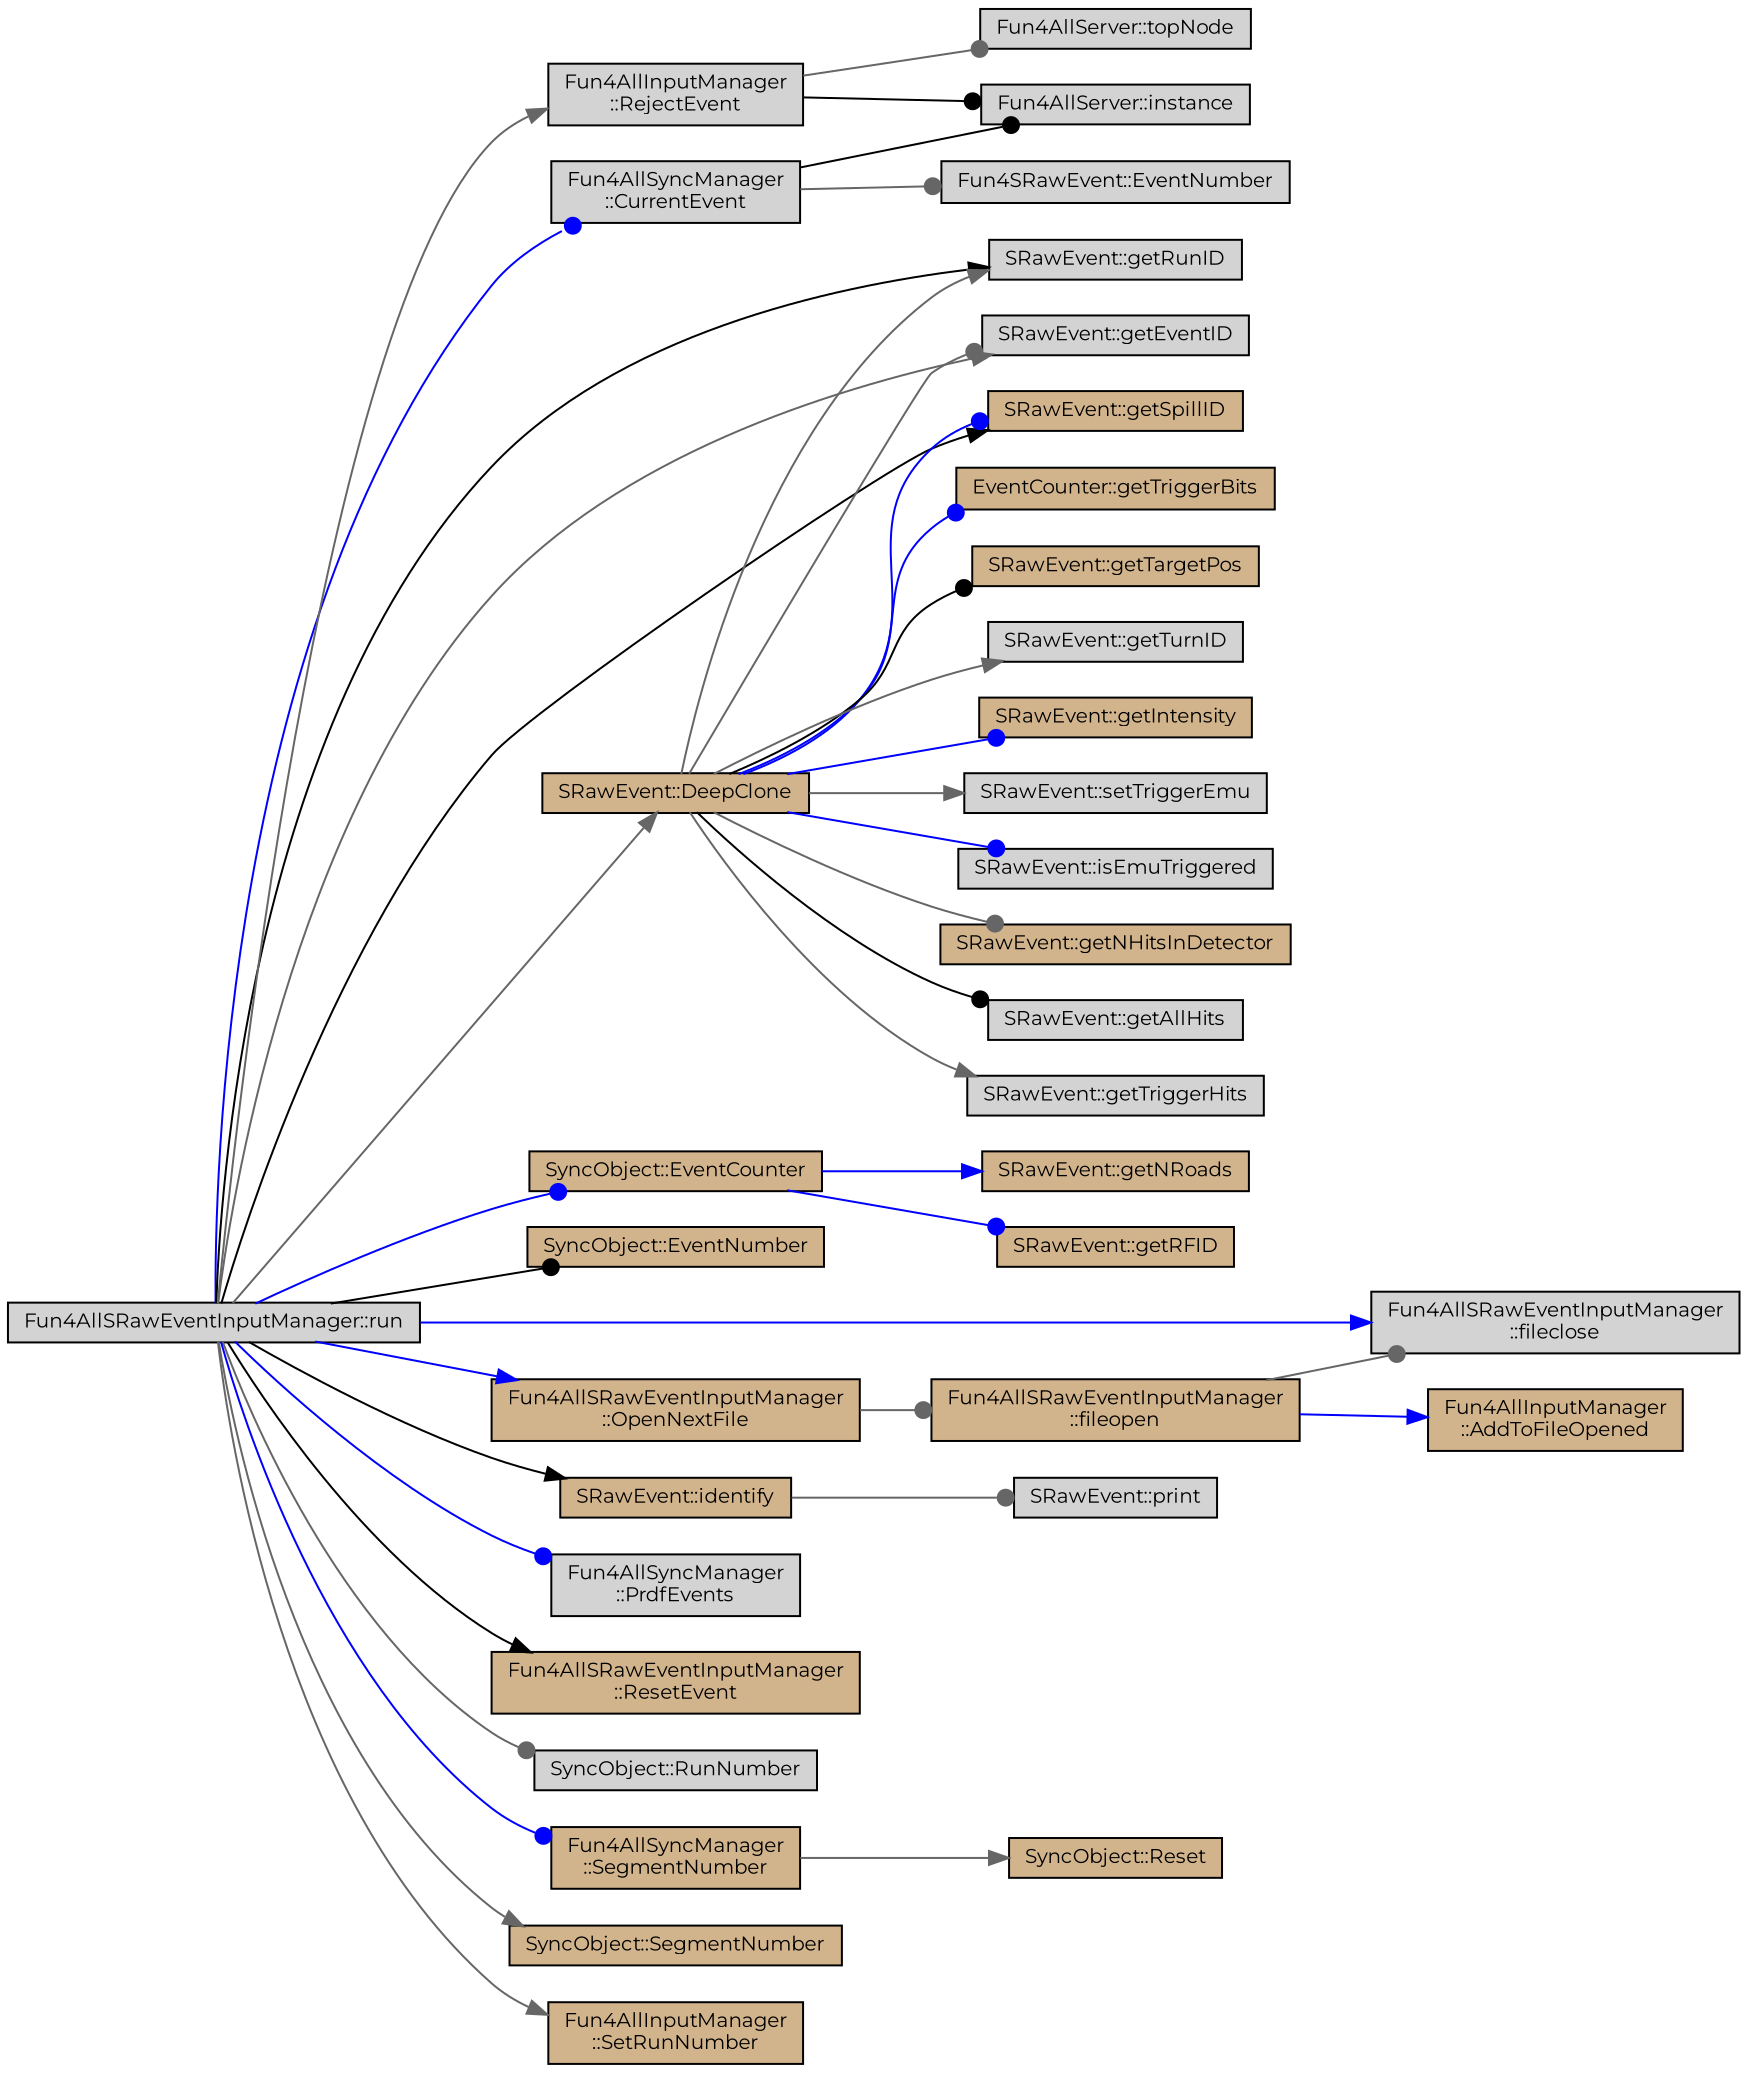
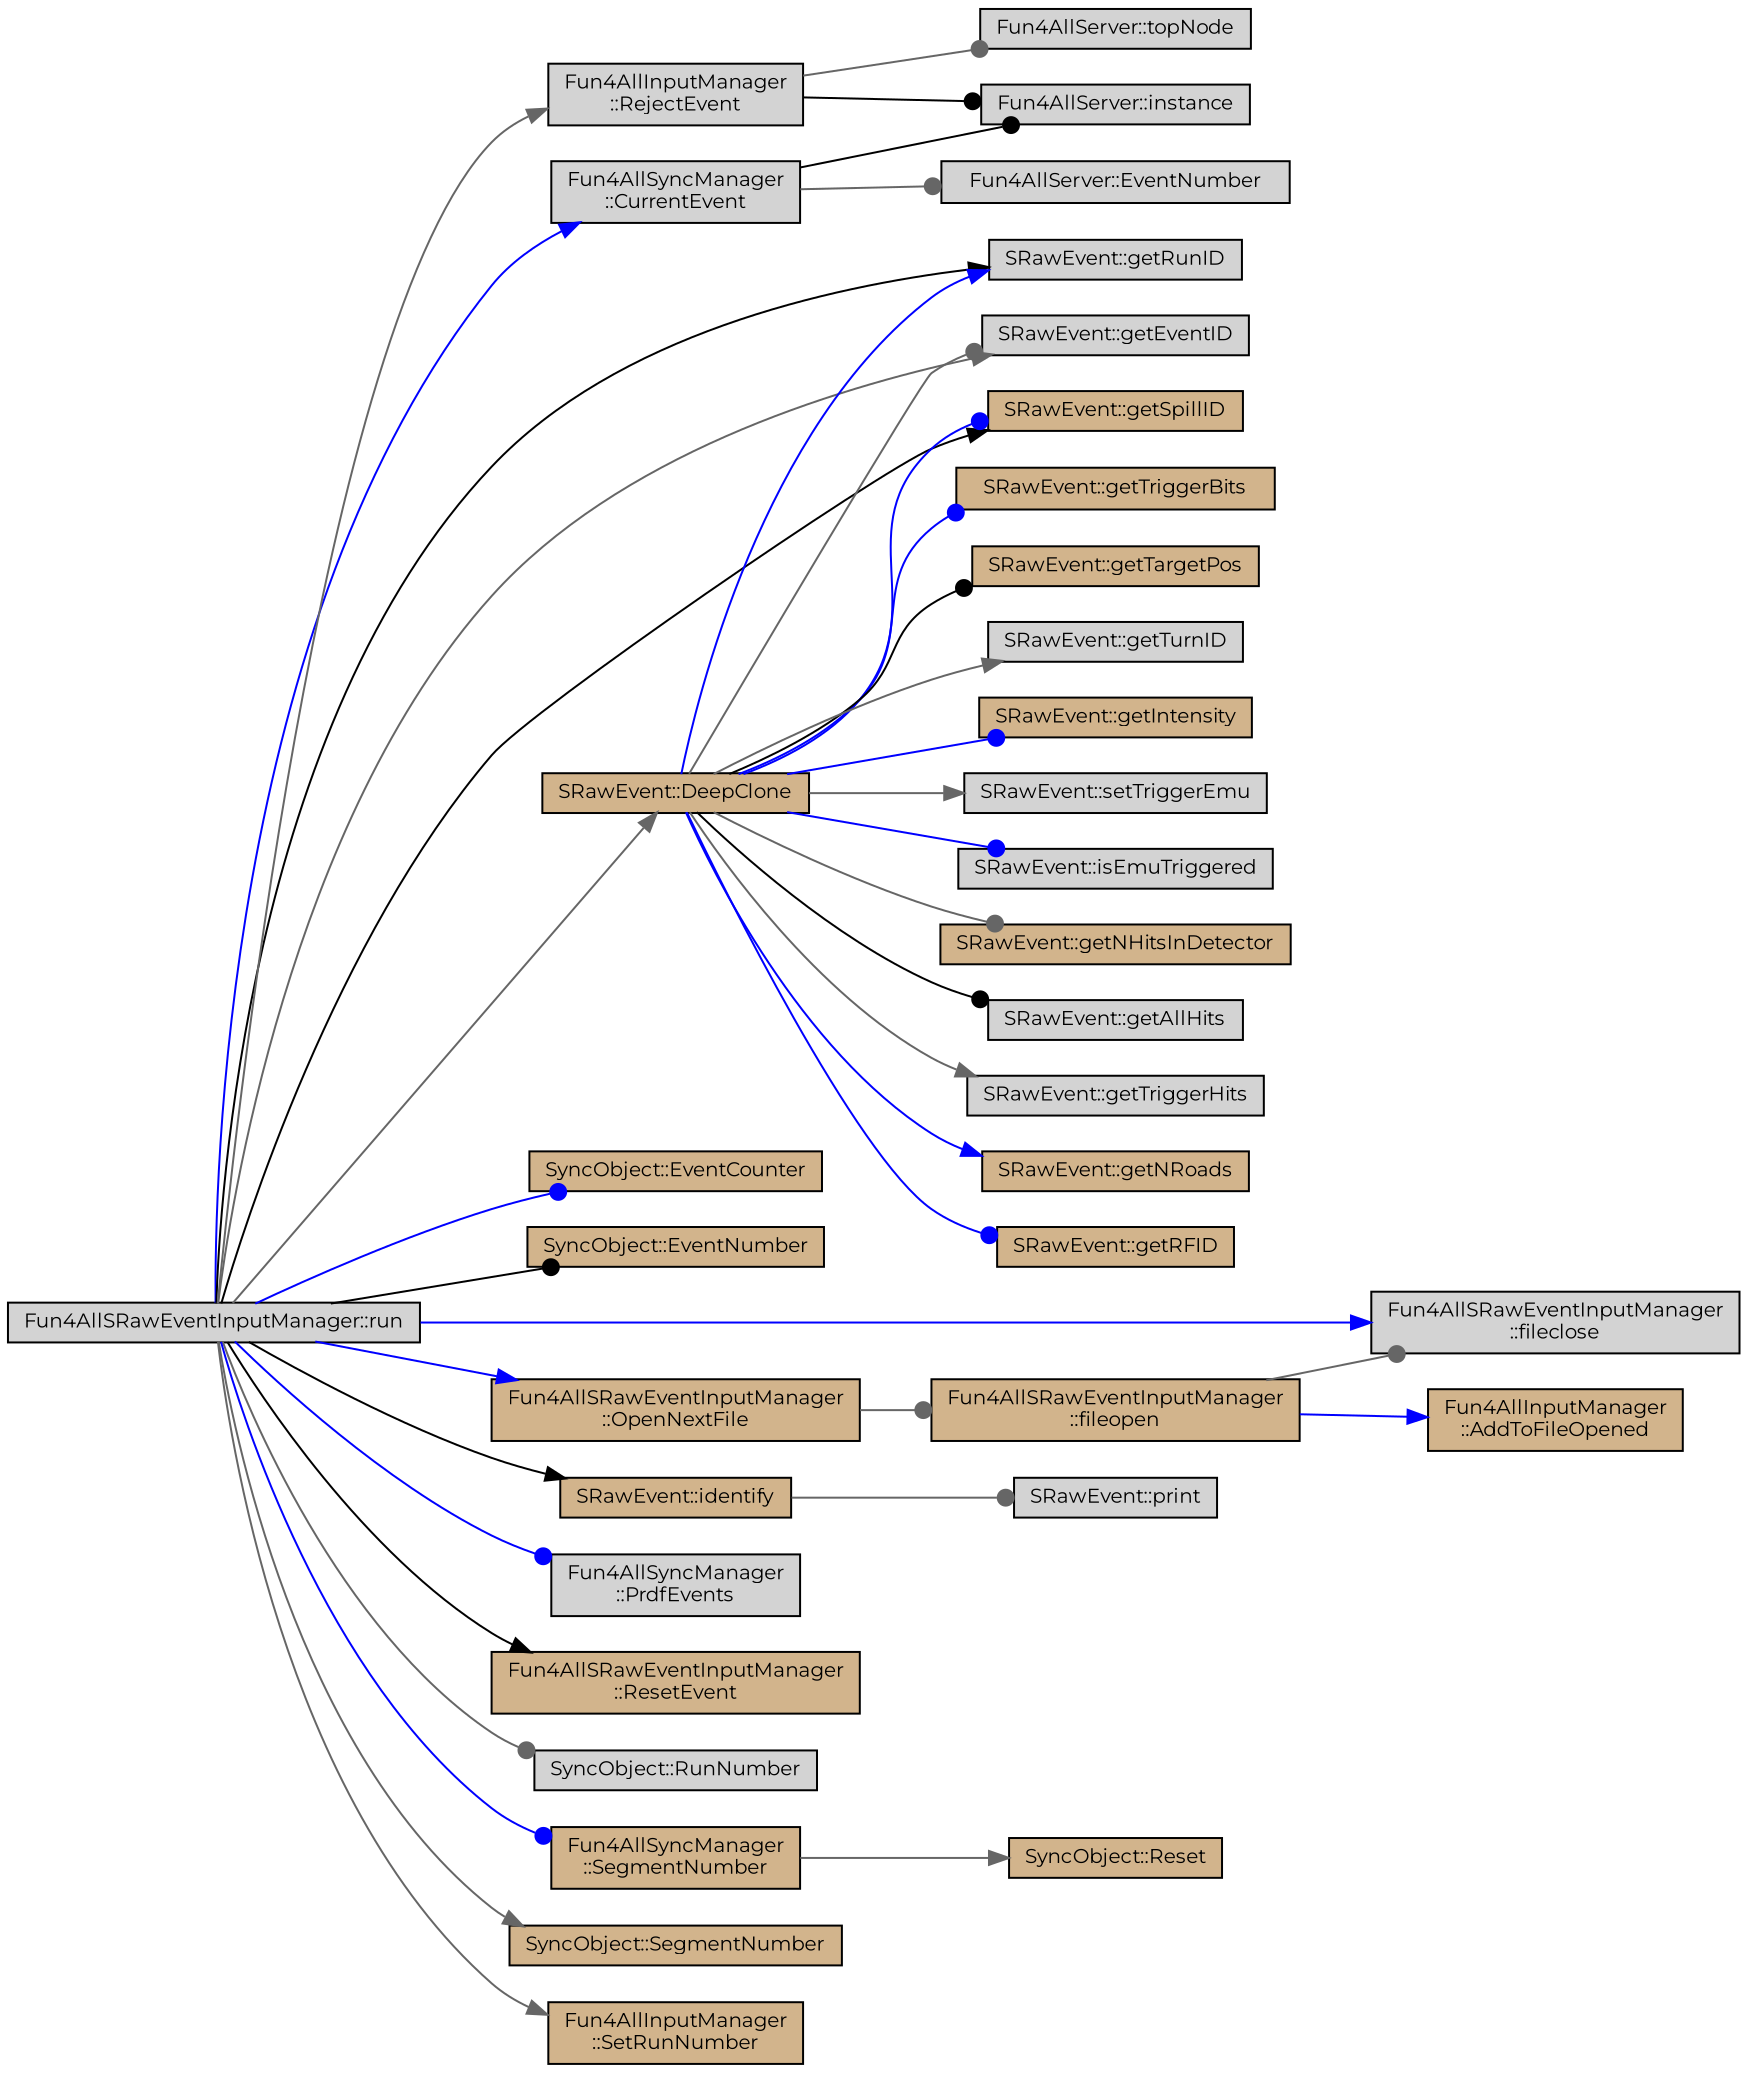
  digraph {
    fontname=Montserrat
    rankdir=LR
    node [color=black fillcolor=tan fontname=Montserrat fontsize=10 shape=record style=filled]
    edge [arrowhead=dot color=gray40 fontname=Montserrat fontsize=10 labelfontname=FreeSans labelfontsize=10 style=solid]
    n1 [fillcolor=lightgrey fontcolor=black height=0.2 label="Fun4AllSRawEventInputManager::run" width=0.4]
    n2 [fillcolor=lightgrey height=0.2 label="Fun4AllSyncManager\l::CurrentEvent" width=0.4]
    n3 [height=0.2 label="SRawEvent::DeepClone" width=0.4]
    n4 [fillcolor=lightgrey height=0.2 label="SRawEvent::getRunID" width=0.4]
    n5 [fillcolor=lightgrey height=0.2 label="SRawEvent::getEventID" width=0.4]
    n6 [height=0.2 label="SRawEvent::getSpillID" width=0.4]
    n7 [height=0.2 label="SyncObject::EventCounter" width=0.4]
    n8 [height=0.2 label="SyncObject::EventNumber" width=0.4]
    n9 [fillcolor=lightgrey height=0.2 label="Fun4AllSRawEventInputManager\l::fileclose" width=0.4]
    n10 [height=0.2 label="SRawEvent::identify" width=0.4]
    n11 [height=0.2 label="Fun4AllSRawEventInputManager\l::OpenNextFile" width=0.4]
    n12 [fillcolor=lightgrey height=0.2 label="Fun4AllSyncManager\l::PrdfEvents" width=0.4]
    n13 [fillcolor=lightgrey height=0.2 label="Fun4AllInputManager\l::RejectEvent" width=0.4]
    n14 [height=0.2 label="Fun4AllSRawEventInputManager\l::ResetEvent" width=0.4]
    n15 [fillcolor=lightgrey height=0.2 label="SyncObject::RunNumber" width=0.4]
    n16 [height=0.2 label="Fun4AllSyncManager\l::SegmentNumber" width=0.4]
    n17 [height=0.2 label="SyncObject::SegmentNumber" width=0.4]
    n18 [height=0.2 label="Fun4AllInputManager\l::SetRunNumber" width=0.4]
    n19 [fillcolor=lightgrey height=0.2 label="Fun4AllServer::instance" width=0.4]
-   n20 [fillcolor=lightgrey height=0.2 label="Fun4SRawEvent::EventNumber" width=0.4]
-   n21 [height=0.2 label="EventCounter::getTriggerBits" width=0.4]
+   n20 [fillcolor=lightgrey height=0.2 label="Fun4AllServer::EventNumber" width=0.4]
+   n21 [height=0.2 label="SRawEvent::getTriggerBits" width=0.4]
    n22 [height=0.2 label="SRawEvent::getTargetPos" width=0.4]
    n23 [fillcolor=lightgrey height=0.2 label="SRawEvent::getTurnID" width=0.4]
    n24 [height=0.2 label="SRawEvent::getRFID" width=0.4]
    n25 [height=0.2 label="SRawEvent::getIntensity" width=0.4]
    n26 [fillcolor=lightgrey height=0.2 label="SRawEvent::setTriggerEmu" width=0.4]
    n27 [fillcolor=lightgrey height=0.2 label="SRawEvent::isEmuTriggered" width=0.4]
    n28 [height=0.2 label="SRawEvent::getNRoads" width=0.4]
    n29 [height=0.2 label="SRawEvent::getNHitsInDetector" width=0.4]
    n30 [fillcolor=lightgrey height=0.2 label="SRawEvent::getAllHits" width=0.4]
    n31 [fillcolor=lightgrey height=0.2 label="SRawEvent::getTriggerHits" width=0.4]
    n32 [fillcolor=lightgrey height=0.2 label="SRawEvent::print" width=0.4]
    n33 [height=0.2 label="Fun4AllSRawEventInputManager\l::fileopen" width=0.4]
    n34 [fillcolor=lightgrey height=0.2 label="Fun4AllServer::topNode" width=0.4]
    n35 [height=0.2 label="SyncObject::Reset" width=0.4]
    n36 [height=0.2 label="Fun4AllInputManager\l::AddToFileOpened" width=0.4]
-   n1 -> n2 [color=blue]
+   n1 -> n2 [arrowhead=normal color=blue]
    n1 -> n3 [arrowhead=normal]
    n1 -> n4 [arrowhead=normal color=black]
    n1 -> n5 [arrowhead=normal]
    n1 -> n6 [arrowhead=normal color=black]
    n1 -> n7 [color=blue]
    n1 -> n8 [color=black]
    n1 -> n9 [arrowhead=normal color=blue]
    n1 -> n10 [arrowhead=normal color=black]
    n1 -> n11 [arrowhead=normal color=blue]
    n1 -> n12 [color=blue]
    n1 -> n13 [arrowhead=normal]
    n1 -> n14 [arrowhead=normal color=black]
    n1 -> n15
    n1 -> n16 [color=blue]
    n1 -> n17 [arrowhead=normal]
    n1 -> n18 [arrowhead=normal]
    n2 -> n19 [color=black]
    n2 -> n20
-   n3 -> n4 [arrowhead=normal]
+   n3 -> n4 [arrowhead=normal color=blue]
    n3 -> n5
    n3 -> n6 [color=blue]
    n3 -> n21 [color=blue]
    n3 -> n22 [color=black]
    n3 -> n23 [arrowhead=normal]
-   n7 -> n24 [color=blue]
+   n3 -> n24 [color=blue]
    n3 -> n25 [color=blue]
    n3 -> n26 [arrowhead=normal]
    n3 -> n27 [color=blue]
-   n7 -> n28 [arrowhead=normal color=blue]
+   n3 -> n28 [arrowhead=normal color=blue]
    n3 -> n29
    n3 -> n30 [color=black]
    n3 -> n31 [arrowhead=normal]
    n10 -> n32
    n11 -> n33
    n13 -> n19 [color=black]
    n13 -> n34
    n16 -> n35 [arrowhead=normal]
    n33 -> n9
    n33 -> n36 [arrowhead=normal color=blue]
  }
